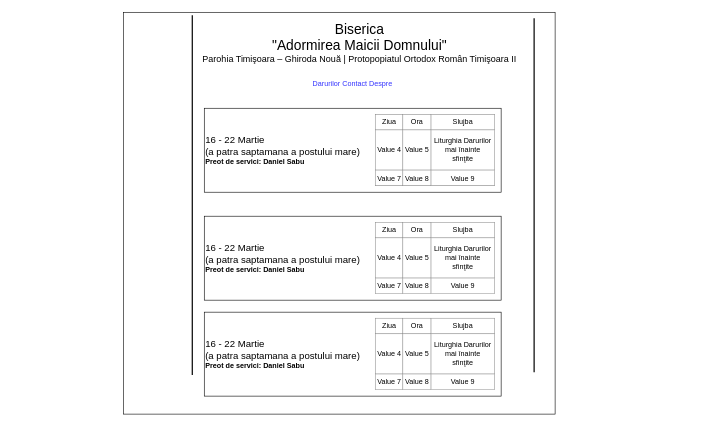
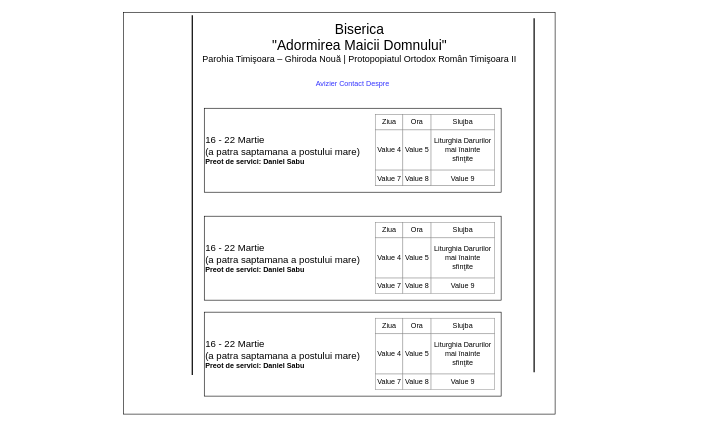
  <mxCell id="0" />
  <mxCell id="1" parent="0" />
  <mxCell id="2" value="" style="rounded=0;whiteSpace=wrap;html=1;" parent="1" vertex="1"><mxGeometry x="205" y="20" width="720" height="670" as="geometry" /></mxCell>
  <mxCell id="3" value="" style="line;strokeWidth=2;html=1;rotation=90;" parent="1" vertex="1"><mxGeometry x="20" y="320" width="600" height="10" as="geometry" /></mxCell>
  <mxCell id="4" value="" style="line;strokeWidth=2;html=1;rotation=90;" parent="1" vertex="1"><mxGeometry x="595" y="320" width="590" height="10" as="geometry" /></mxCell>
  <mxCell id="5" value="&lt;div style=&quot;font-size: 16px&quot;&gt;16 - 22 Martie&lt;/div&gt;&lt;div style=&quot;font-size: 16px&quot;&gt;(a patra saptamana a postului mare)&lt;b&gt;&lt;br&gt;&lt;/b&gt;&lt;/div&gt;&lt;div&gt;&lt;b&gt;Preot de servici: Daniel Sabu&lt;/b&gt;&lt;/div&gt;" style="rounded=0;whiteSpace=wrap;html=1;align=left;" parent="1" vertex="1"><mxGeometry x="340" y="180" width="495" height="140" as="geometry" /></mxCell>
  <mxCell id="6" value="&lt;table style=&quot;width: 100% ; height: 100% ; border-collapse: collapse&quot; width=&quot;100%&quot; border=&quot;1&quot;&gt;&lt;tbody&gt;&lt;tr&gt;&lt;td align=&quot;center&quot;&gt;Ziua &lt;br&gt;&lt;/td&gt;&lt;td align=&quot;center&quot;&gt;Ora&lt;br&gt;&lt;/td&gt;&lt;td align=&quot;center&quot;&gt;Slujba&lt;/td&gt;&lt;/tr&gt;&lt;tr&gt;&lt;td align=&quot;center&quot;&gt;Value 4&lt;/td&gt;&lt;td align=&quot;center&quot;&gt;Value 5&lt;/td&gt;&lt;td align=&quot;center&quot;&gt;Liturghia Darurilor &lt;br&gt;mai înainte &lt;br&gt;sfinţite&lt;/td&gt;&lt;/tr&gt;&lt;tr&gt;&lt;td align=&quot;center&quot;&gt;Value 7&lt;/td&gt;&lt;td align=&quot;center&quot;&gt;Value 8&lt;/td&gt;&lt;td align=&quot;center&quot;&gt;Value 9&lt;/td&gt;&lt;/tr&gt;&lt;/tbody&gt;&lt;/table&gt;" style="text;html=1;strokeColor=none;fillColor=none;overflow=fill;align=left;" parent="1" vertex="1"><mxGeometry x="625" y="190" width="200" height="120" as="geometry" /></mxCell>
  <mxCell id="7" value="&lt;div style=&quot;font-size: 23px&quot;&gt;Biserica&lt;/div&gt;&lt;div style=&quot;font-size: 23px&quot;&gt;&quot;Adormirea Maicii Domnului&quot;&lt;/div&gt;&lt;div style=&quot;font-size: 15px&quot;&gt;Parohia Timişoara – Ghiroda Nouă | Protopopiatul Ortodox Român Timişoara II&lt;/div&gt;&lt;div&gt;&lt;br&gt;&lt;/div&gt;&lt;div&gt;&lt;br&gt;&lt;/div&gt;" style="rounded=0;whiteSpace=wrap;html=1;align=center;fillColor=#ffffff;strokeColor=none;" parent="1" vertex="1"><mxGeometry x="325" y="50" width="547.5" height="70" as="geometry" /></mxCell>
  <mxCell id="8" value="&lt;div style=&quot;font-size: 16px&quot;&gt;16 - 22 Martie&lt;/div&gt;&lt;div style=&quot;font-size: 16px&quot;&gt;(a patra saptamana a postului mare)&lt;b&gt;&lt;br&gt;&lt;/b&gt;&lt;/div&gt;&lt;div&gt;&lt;b&gt;Preot de servici: Daniel Sabu&lt;/b&gt;&lt;/div&gt;" style="rounded=0;whiteSpace=wrap;html=1;align=left;" parent="1" vertex="1"><mxGeometry x="340" y="360" width="495" height="140" as="geometry" /></mxCell>
  <mxCell id="9" value="&lt;table style=&quot;width: 100% ; height: 100% ; border-collapse: collapse&quot; width=&quot;100%&quot; border=&quot;1&quot;&gt;&lt;tbody&gt;&lt;tr&gt;&lt;td align=&quot;center&quot;&gt;Ziua &lt;br&gt;&lt;/td&gt;&lt;td align=&quot;center&quot;&gt;Ora&lt;br&gt;&lt;/td&gt;&lt;td align=&quot;center&quot;&gt;Slujba&lt;/td&gt;&lt;/tr&gt;&lt;tr&gt;&lt;td align=&quot;center&quot;&gt;Value 4&lt;/td&gt;&lt;td align=&quot;center&quot;&gt;Value 5&lt;/td&gt;&lt;td align=&quot;center&quot;&gt;Liturghia Darurilor &lt;br&gt;mai înainte &lt;br&gt;sfinţite&lt;/td&gt;&lt;/tr&gt;&lt;tr&gt;&lt;td align=&quot;center&quot;&gt;Value 7&lt;/td&gt;&lt;td align=&quot;center&quot;&gt;Value 8&lt;/td&gt;&lt;td align=&quot;center&quot;&gt;Value 9&lt;/td&gt;&lt;/tr&gt;&lt;/tbody&gt;&lt;/table&gt;" style="text;html=1;strokeColor=none;fillColor=none;overflow=fill;align=left;" parent="1" vertex="1"><mxGeometry x="625" y="370" width="200" height="120" as="geometry" /></mxCell>
  <mxCell id="10" value="&lt;div style=&quot;font-size: 16px&quot;&gt;16 - 22 Martie&lt;/div&gt;&lt;div style=&quot;font-size: 16px&quot;&gt;(a patra saptamana a postului mare)&lt;b&gt;&lt;br&gt;&lt;/b&gt;&lt;/div&gt;&lt;div&gt;&lt;b&gt;Preot de servici: Daniel Sabu&lt;/b&gt;&lt;/div&gt;" style="rounded=0;whiteSpace=wrap;html=1;align=left;" parent="1" vertex="1"><mxGeometry x="340" y="520" width="495" height="140" as="geometry" /></mxCell>
  <mxCell id="11" value="&lt;table style=&quot;width: 100% ; height: 100% ; border-collapse: collapse&quot; width=&quot;100%&quot; border=&quot;1&quot;&gt;&lt;tbody&gt;&lt;tr&gt;&lt;td align=&quot;center&quot;&gt;Ziua &lt;br&gt;&lt;/td&gt;&lt;td align=&quot;center&quot;&gt;Ora&lt;br&gt;&lt;/td&gt;&lt;td align=&quot;center&quot;&gt;Slujba&lt;/td&gt;&lt;/tr&gt;&lt;tr&gt;&lt;td align=&quot;center&quot;&gt;Value 4&lt;/td&gt;&lt;td align=&quot;center&quot;&gt;Value 5&lt;/td&gt;&lt;td align=&quot;center&quot;&gt;Liturghia Darurilor &lt;br&gt;mai înainte &lt;br&gt;sfinţite&lt;/td&gt;&lt;/tr&gt;&lt;tr&gt;&lt;td align=&quot;center&quot;&gt;Value 7&lt;/td&gt;&lt;td align=&quot;center&quot;&gt;Value 8&lt;/td&gt;&lt;td align=&quot;center&quot;&gt;Value 9&lt;/td&gt;&lt;/tr&gt;&lt;/tbody&gt;&lt;/table&gt;" style="text;html=1;strokeColor=none;fillColor=none;overflow=fill;align=left;" parent="1" vertex="1"><mxGeometry x="625" y="530" width="200" height="120" as="geometry" /></mxCell>
- <mxCell id="12" value="&lt;font color=&quot;#3333FF&quot;&gt;Darurilor Contact Despre&lt;br&gt;&lt;/font&gt;" style="rounded=0;whiteSpace=wrap;html=1;fillColor=#ffffff;align=center;strokeColor=none;" parent="1" vertex="1"><mxGeometry x="480" y="120" width="215" height="40" as="geometry" /></mxCell>
+ <mxCell id="12" value="&lt;font color=&quot;#3333FF&quot;&gt;Avizier Contact Despre&lt;br&gt;&lt;/font&gt;" style="rounded=0;whiteSpace=wrap;html=1;fillColor=#ffffff;align=center;strokeColor=none;" parent="1" vertex="1"><mxGeometry x="480" y="120" width="215" height="40" as="geometry" /></mxCell>
